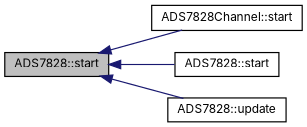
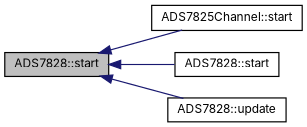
  digraph {
    rankdir=LR
    fontname=Inter
    node [color=black fillcolor=white fontname=Inter fontsize=10 shape=record style=filled]
    edge [color=midnightblue dir=back fontname=Inter fontsize=10 labelfontname=FreeSans labelfontsize=10 style=solid]
    n1 [fillcolor=grey75 fontcolor=black height=0.2 label="ADS7828::start" width=0.4]
-   n2 [height=0.2 label="ADS7828Channel::start" width=0.4]
+   n2 [height=0.2 label="ADS7825Channel::start" width=0.4]
    n3 [height=0.2 label="ADS7828::start" width=0.4]
    n4 [height=0.2 label="ADS7828::update" width=0.4]
    n1 -> n2
    n1 -> n3
    n1 -> n4
  }
